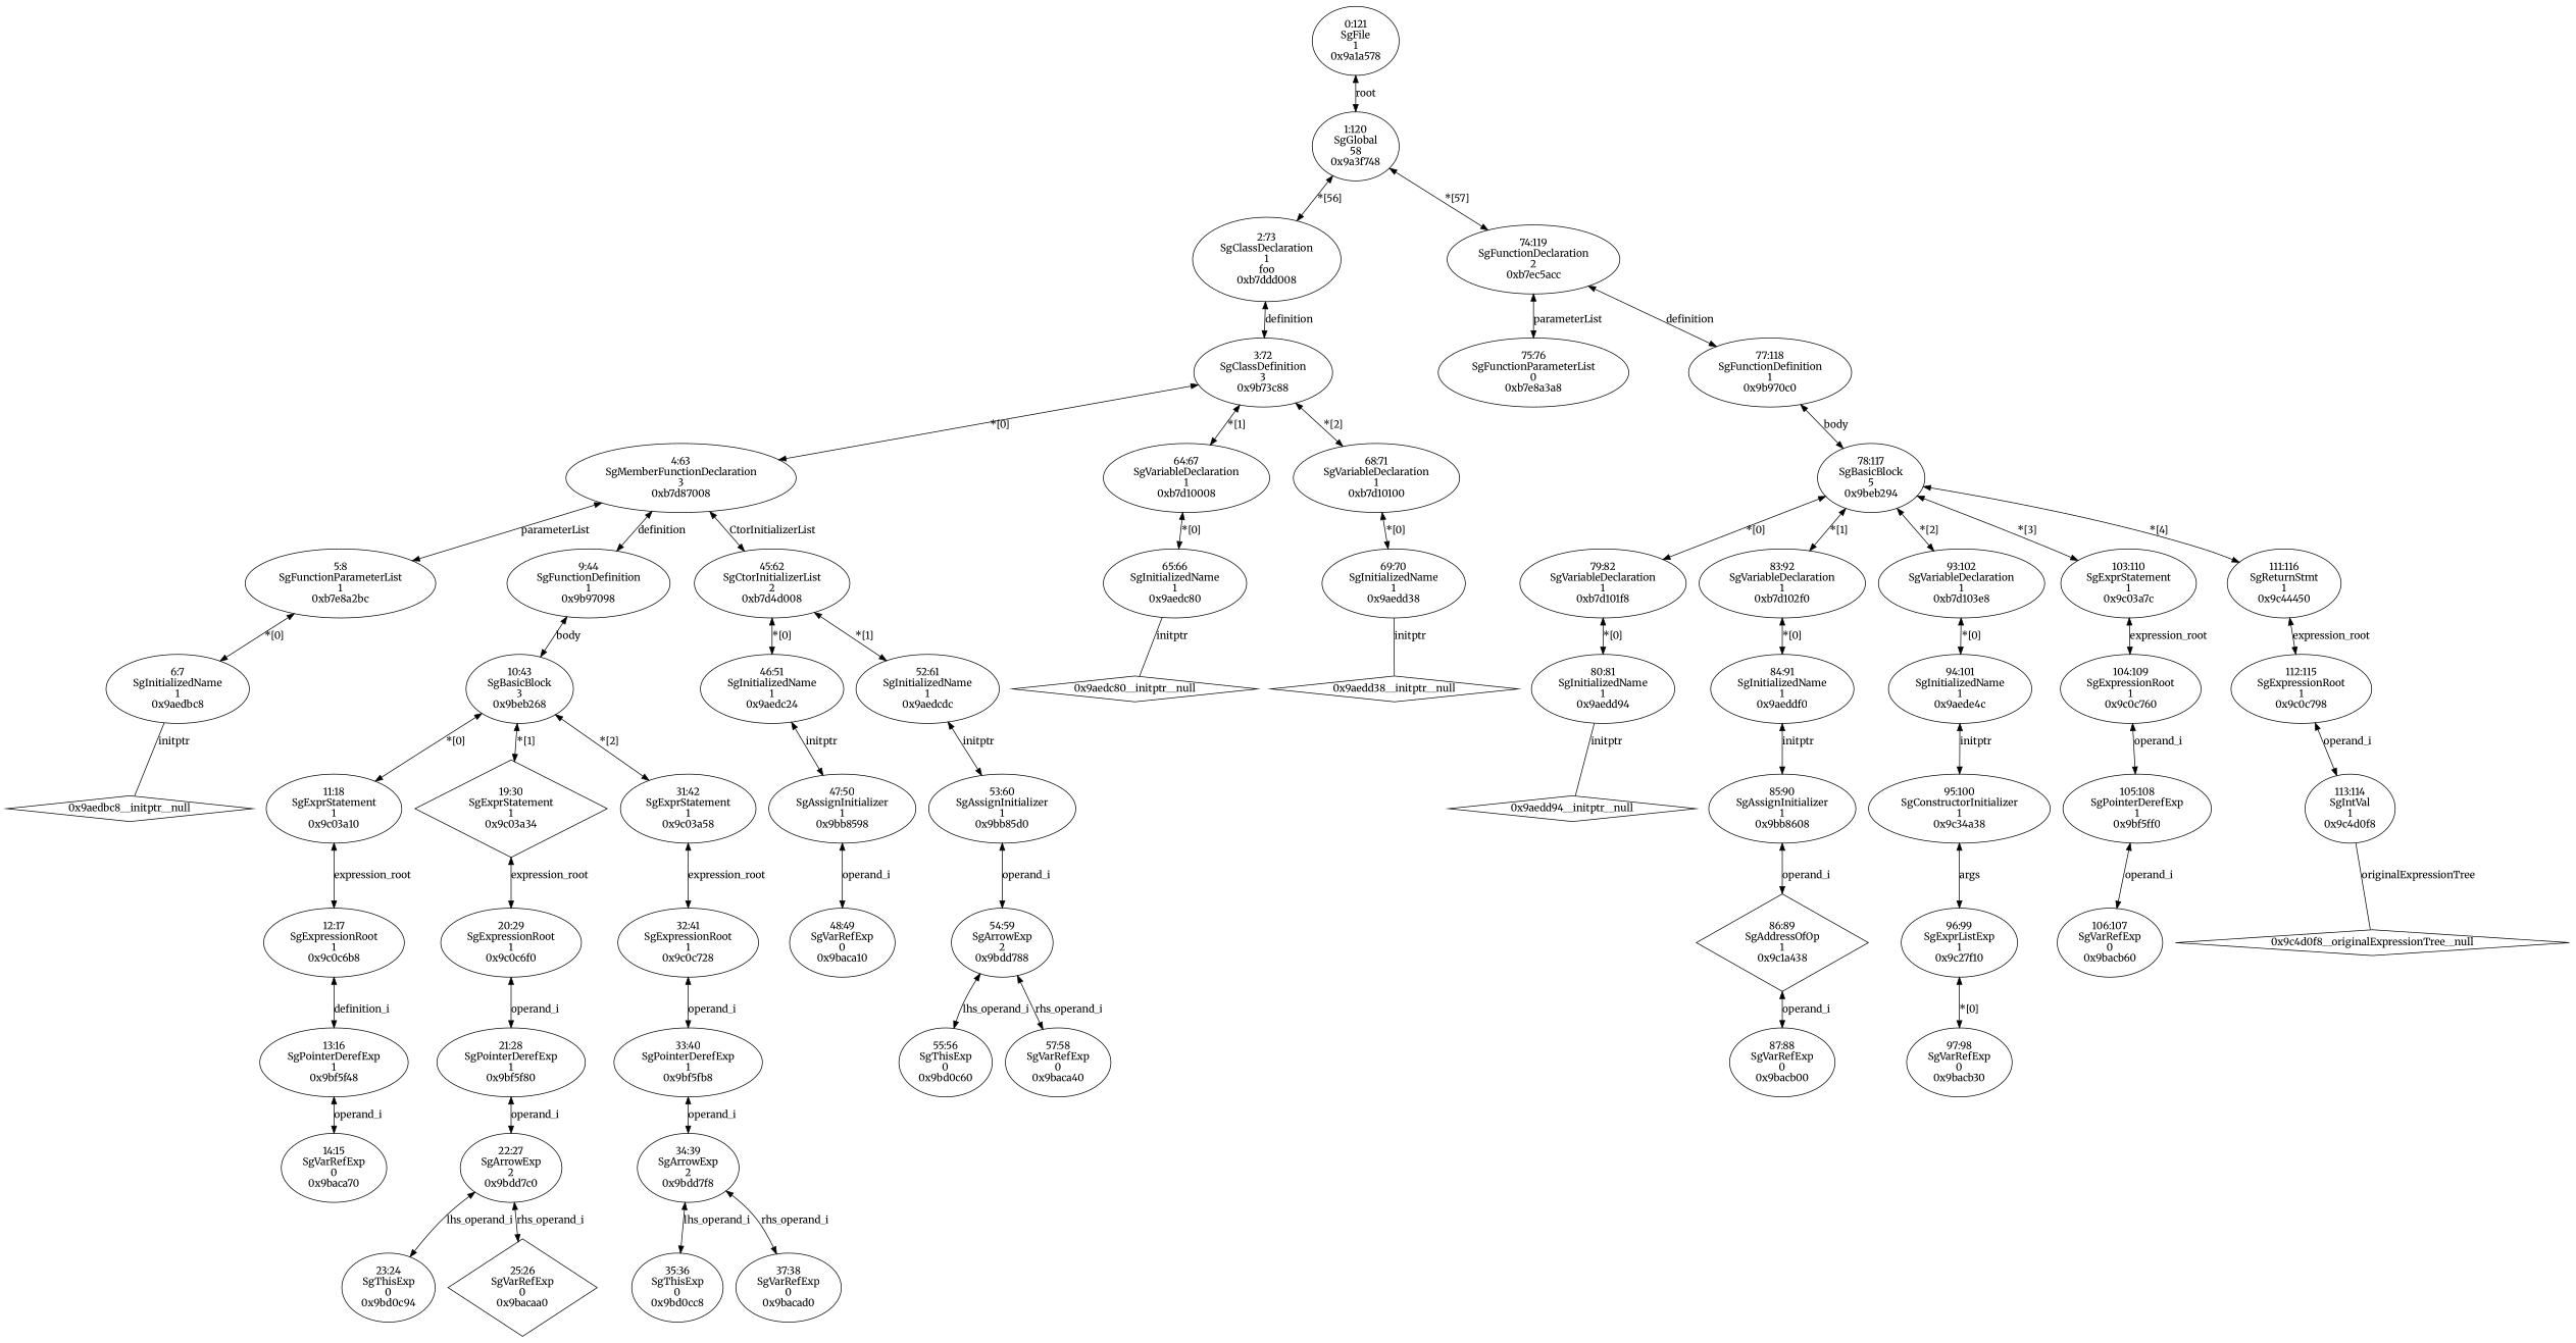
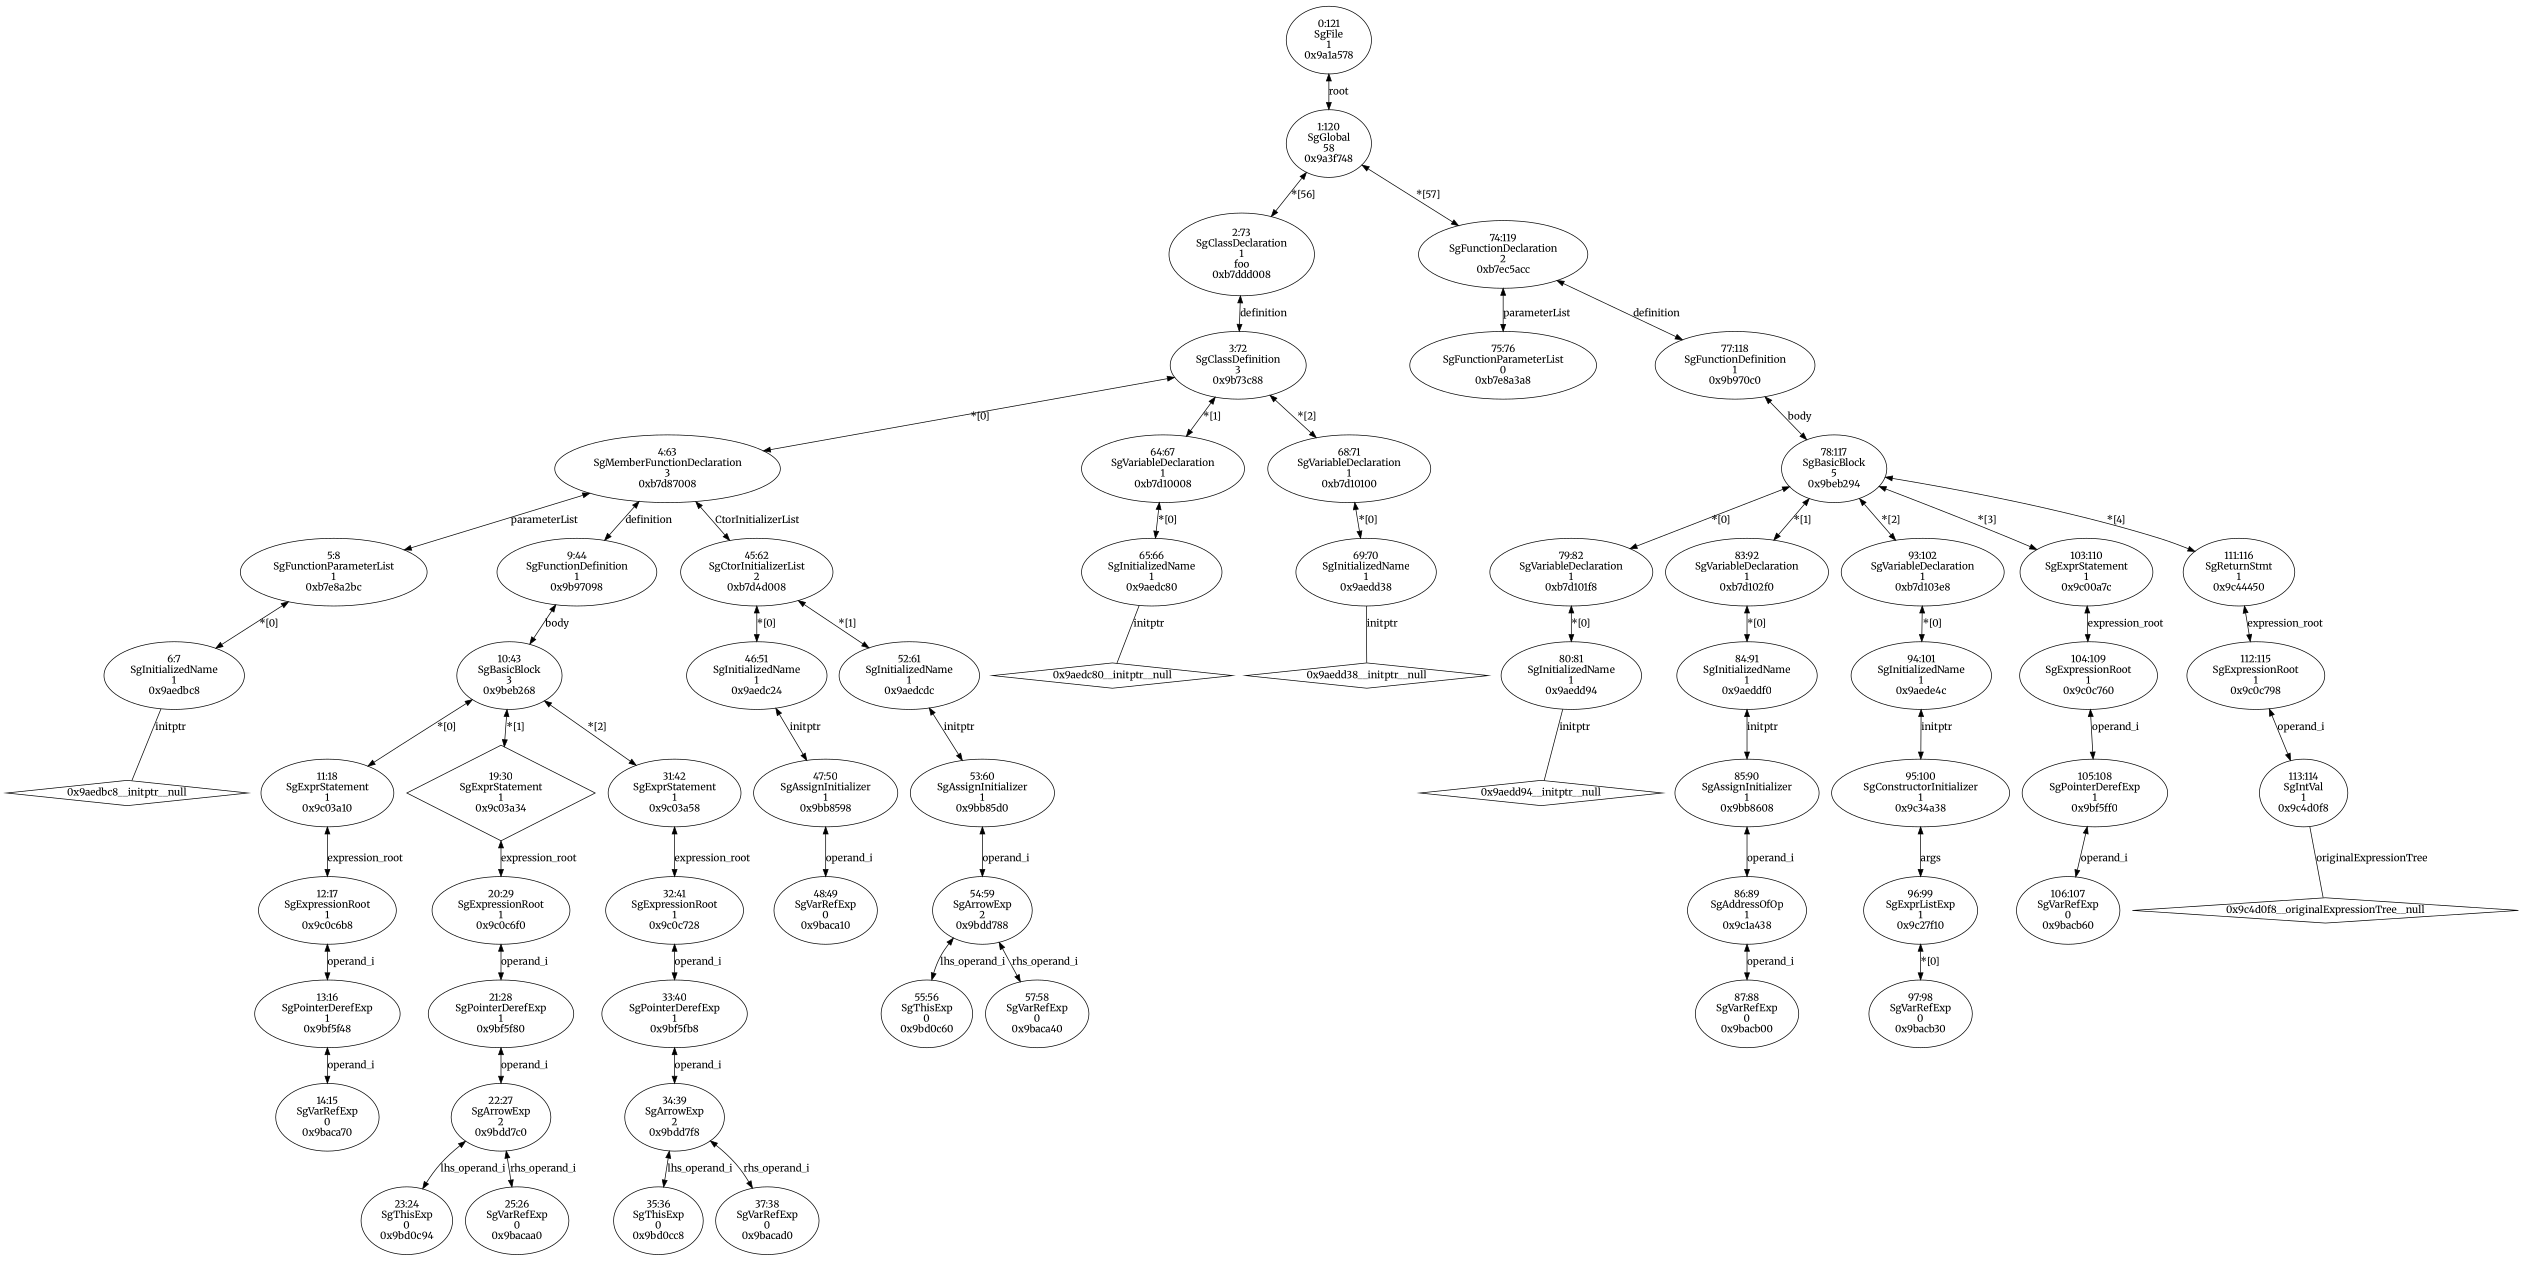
  digraph {
    fontname=Merriweather
    node [fontname=Merriweather]
    edge [dir=both fontname=Merriweather]
    n1 [label="6:7\nSgInitializedName\n1\n0x9aedbc8\n"]
    "0x9aedbc8__initptr__null" [shape=diamond]
    n3 [label="5:8\nSgFunctionParameterList\n1\n0xb7e8a2bc\n"]
    n4 [label="14:15\nSgVarRefExp\n0\n0x9baca70\n"]
    n5 [label="13:16\nSgPointerDerefExp\n1\n0x9bf5f48\n"]
    n6 [label="12:17\nSgExpressionRoot\n1\n0x9c0c6b8\n"]
    n7 [label="11:18\nSgExprStatement\n1\n0x9c03a10\n"]
    n8 [label="23:24\nSgThisExp\n0\n0x9bd0c94\n"]
-   n9 [label="25:26\nSgVarRefExp\n0\n0x9bacaa0\n" shape=diamond]
+   n9 [label="25:26\nSgVarRefExp\n0\n0x9bacaa0\n"]
    n10 [label="22:27\nSgArrowExp\n2\n0x9bdd7c0\n"]
    n11 [label="21:28\nSgPointerDerefExp\n1\n0x9bf5f80\n"]
    n12 [label="20:29\nSgExpressionRoot\n1\n0x9c0c6f0\n"]
    n13 [label="19:30\nSgExprStatement\n1\n0x9c03a34\n" shape=diamond]
    n14 [label="35:36\nSgThisExp\n0\n0x9bd0cc8\n"]
    n15 [label="37:38\nSgVarRefExp\n0\n0x9bacad0\n"]
    n16 [label="34:39\nSgArrowExp\n2\n0x9bdd7f8\n"]
    n17 [label="33:40\nSgPointerDerefExp\n1\n0x9bf5fb8\n"]
    n18 [label="32:41\nSgExpressionRoot\n1\n0x9c0c728\n"]
    n19 [label="31:42\nSgExprStatement\n1\n0x9c03a58\n"]
    n20 [label="10:43\nSgBasicBlock\n3\n0x9beb268\n"]
    n21 [label="9:44\nSgFunctionDefinition\n1\n0x9b97098\n"]
    n22 [label="48:49\nSgVarRefExp\n0\n0x9baca10\n"]
    n23 [label="47:50\nSgAssignInitializer\n1\n0x9bb8598\n"]
    n24 [label="46:51\nSgInitializedName\n1\n0x9aedc24\n"]
    n25 [label="55:56\nSgThisExp\n0\n0x9bd0c60\n"]
    n26 [label="57:58\nSgVarRefExp\n0\n0x9baca40\n"]
    n27 [label="54:59\nSgArrowExp\n2\n0x9bdd788\n"]
    n28 [label="53:60\nSgAssignInitializer\n1\n0x9bb85d0\n"]
    n29 [label="52:61\nSgInitializedName\n1\n0x9aedcdc\n"]
    n30 [label="45:62\nSgCtorInitializerList\n2\n0xb7d4d008\n"]
    n31 [label="4:63\nSgMemberFunctionDeclaration\n3\n0xb7d87008\n"]
    n32 [label="65:66\nSgInitializedName\n1\n0x9aedc80\n"]
    "0x9aedc80__initptr__null" [shape=diamond]
    n34 [label="64:67\nSgVariableDeclaration\n1\n0xb7d10008\n"]
    n35 [label="69:70\nSgInitializedName\n1\n0x9aedd38\n"]
    "0x9aedd38__initptr__null" [shape=diamond]
    n37 [label="68:71\nSgVariableDeclaration\n1\n0xb7d10100\n"]
    n38 [label="3:72\nSgClassDefinition\n3\n0x9b73c88\n"]
    n39 [label="2:73\nSgClassDeclaration\n1\nfoo\n0xb7ddd008\n"]
    n40 [label="75:76\nSgFunctionParameterList\n0\n0xb7e8a3a8\n"]
    n41 [label="80:81\nSgInitializedName\n1\n0x9aedd94\n"]
    "0x9aedd94__initptr__null" [shape=diamond]
    n43 [label="79:82\nSgVariableDeclaration\n1\n0xb7d101f8\n"]
    n44 [label="87:88\nSgVarRefExp\n0\n0x9bacb00\n"]
-   n45 [label="86:89\nSgAddressOfOp\n1\n0x9c1a438\n" shape=diamond]
+   n45 [label="86:89\nSgAddressOfOp\n1\n0x9c1a438\n"]
    n46 [label="85:90\nSgAssignInitializer\n1\n0x9bb8608\n"]
    n47 [label="84:91\nSgInitializedName\n1\n0x9aeddf0\n"]
    n48 [label="83:92\nSgVariableDeclaration\n1\n0xb7d102f0\n"]
    n49 [label="97:98\nSgVarRefExp\n0\n0x9bacb30\n"]
    n50 [label="96:99\nSgExprListExp\n1\n0x9c27f10\n"]
    n51 [label="95:100\nSgConstructorInitializer\n1\n0x9c34a38\n"]
    n52 [label="94:101\nSgInitializedName\n1\n0x9aede4c\n"]
    n53 [label="93:102\nSgVariableDeclaration\n1\n0xb7d103e8\n"]
    n54 [label="106:107\nSgVarRefExp\n0\n0x9bacb60\n"]
    n55 [label="105:108\nSgPointerDerefExp\n1\n0x9bf5ff0\n"]
    n56 [label="104:109\nSgExpressionRoot\n1\n0x9c0c760\n"]
-   n57 [label="103:110\nSgExprStatement\n1\n0x9c03a7c\n"]
+   n57 [label="103:110\nSgExprStatement\n1\n0x9c00a7c\n"]
    n58 [label="113:114\nSgIntVal\n1\n0x9c4d0f8\n"]
    "0x9c4d0f8__originalExpressionTree__null" [shape=diamond]
    n60 [label="112:115\nSgExpressionRoot\n1\n0x9c0c798\n"]
    n61 [label="111:116\nSgReturnStmt\n1\n0x9c44450\n"]
    n62 [label="78:117\nSgBasicBlock\n5\n0x9beb294\n"]
    n63 [label="77:118\nSgFunctionDefinition\n1\n0x9b970c0\n"]
    n64 [label="74:119\nSgFunctionDeclaration\n2\n0xb7ec5acc\n"]
    n65 [label="1:120\nSgGlobal\n58\n0x9a3f748\n"]
    n66 [label="0:121\nSgFile\n1\n0x9a1a578\n"]
    n1 -> "0x9aedbc8__initptr__null" [dir=none label=initptr]
    n3 -> n1 [label="*[0]"]
    n5 -> n4 [label=operand_i]
-   n6 -> n5 [label=definition_i]
+   n6 -> n5 [label=operand_i]
    n7 -> n6 [label=expression_root]
    n10 -> n8 [label=lhs_operand_i]
    n10 -> n9 [label=rhs_operand_i]
    n11 -> n10 [label=operand_i]
    n12 -> n11 [label=operand_i]
    n13 -> n12 [label=expression_root]
    n16 -> n14 [label=lhs_operand_i]
    n16 -> n15 [label=rhs_operand_i]
    n17 -> n16 [label=operand_i]
    n18 -> n17 [label=operand_i]
    n19 -> n18 [label=expression_root]
    n20 -> n7 [label="*[0]"]
    n20 -> n13 [label="*[1]"]
    n20 -> n19 [label="*[2]"]
    n21 -> n20 [label=body]
    n23 -> n22 [label=operand_i]
    n24 -> n23 [label=initptr]
    n27 -> n25 [label=lhs_operand_i]
    n27 -> n26 [label=rhs_operand_i]
    n28 -> n27 [label=operand_i]
    n29 -> n28 [label=initptr]
    n30 -> n24 [label="*[0]"]
    n30 -> n29 [label="*[1]"]
    n31 -> n3 [label=parameterList]
    n31 -> n21 [label=definition]
    n31 -> n30 [label=CtorInitializerList]
    n32 -> "0x9aedc80__initptr__null" [dir=none label=initptr]
    n34 -> n32 [label="*[0]"]
    n35 -> "0x9aedd38__initptr__null" [dir=none label=initptr]
    n37 -> n35 [label="*[0]"]
    n38 -> n31 [label="*[0]"]
    n38 -> n34 [label="*[1]"]
    n38 -> n37 [label="*[2]"]
    n39 -> n38 [label=definition]
    n41 -> "0x9aedd94__initptr__null" [dir=none label=initptr]
    n43 -> n41 [label="*[0]"]
    n45 -> n44 [label=operand_i]
    n46 -> n45 [label=operand_i]
    n47 -> n46 [label=initptr]
    n48 -> n47 [label="*[0]"]
    n50 -> n49 [label="*[0]"]
    n51 -> n50 [label=args]
    n52 -> n51 [label=initptr]
    n53 -> n52 [label="*[0]"]
    n55 -> n54 [label=operand_i]
    n56 -> n55 [label=operand_i]
    n57 -> n56 [label=expression_root]
    n58 -> "0x9c4d0f8__originalExpressionTree__null" [dir=none label=originalExpressionTree]
    n60 -> n58 [label=operand_i]
    n61 -> n60 [label=expression_root]
    n62 -> n43 [label="*[0]"]
    n62 -> n48 [label="*[1]"]
    n62 -> n53 [label="*[2]"]
    n62 -> n57 [label="*[3]"]
    n62 -> n61 [label="*[4]"]
    n63 -> n62 [label=body]
    n64 -> n40 [label=parameterList]
    n64 -> n63 [label=definition]
    n65 -> n39 [label="*[56]"]
    n65 -> n64 [label="*[57]"]
    n66 -> n65 [label=root]
  }
